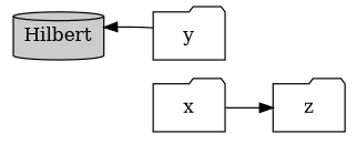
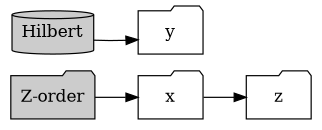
  digraph {
    rankdir=LR
    node [fillcolor="#FFFFFF" shape=folder style=filled]
+   n1 [fillcolor="#CCCCCC" label="Z-order"]
    x
    z
    n4 [fillcolor="#CCCCCC" label=Hilbert shape=cylinder]
    y
+   n1 -> x
    x -> z
-   y -> n4
+   n4 -> y
  }
